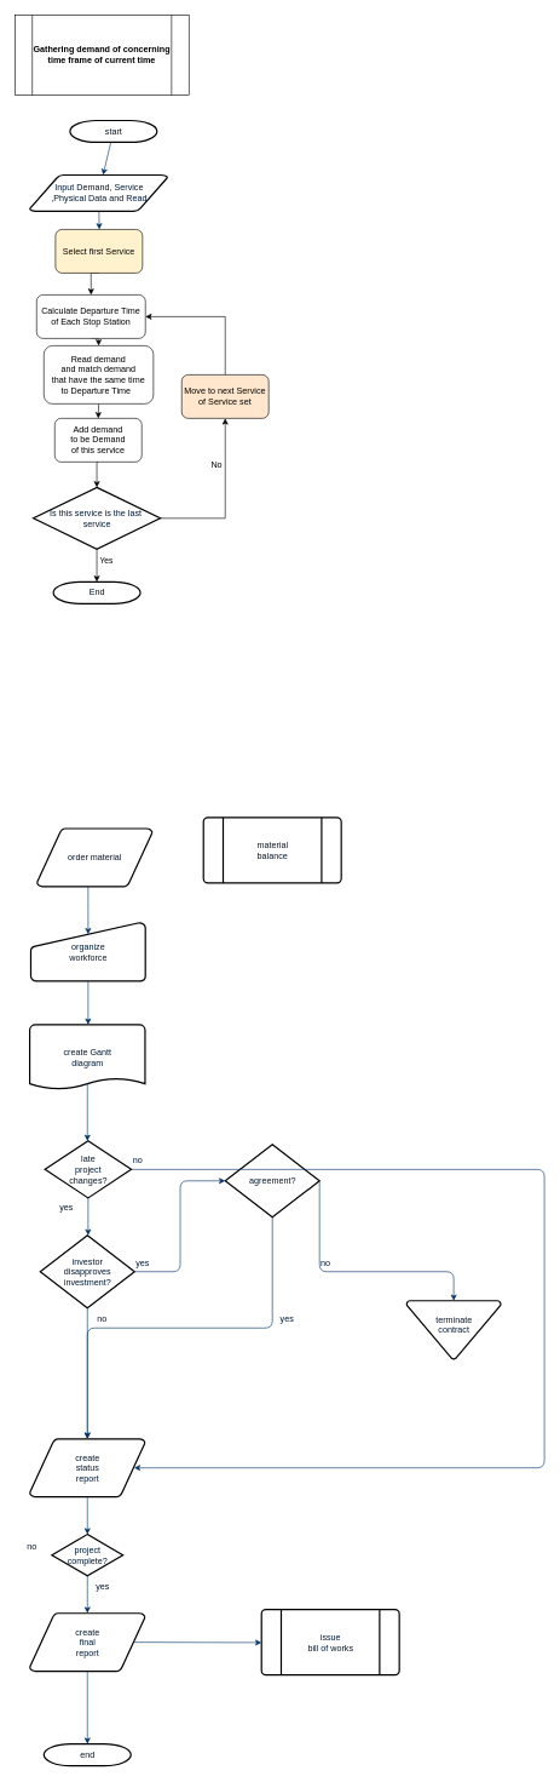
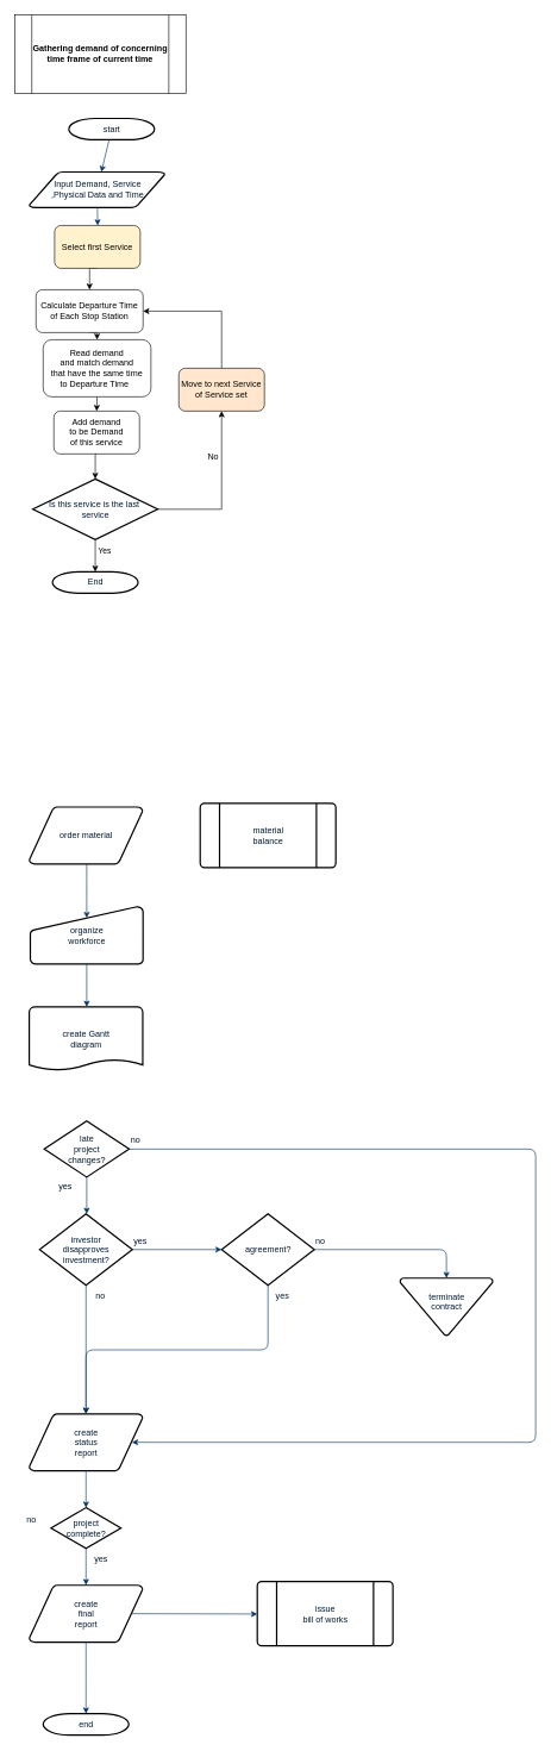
  <mxCell id="0" />
  <mxCell id="1" parent="0" />
  <mxCell id="2" value="start" style="shape=mxgraph.flowchart.terminator;fillColor=#FFFFFF;strokeColor=#000000;strokeWidth=2;gradientColor=none;gradientDirection=north;fontColor=#001933;fontStyle=0;html=1;" parent="1" vertex="1"><mxGeometry x="96" y="165" width="120" height="30" as="geometry" /></mxCell>
- <mxCell id="3" value="Input Demand, Service&lt;br&gt;,Physical Data and Read&lt;br&gt;" style="shape=mxgraph.flowchart.data;fillColor=#FFFFFF;strokeColor=#000000;strokeWidth=2;gradientColor=none;gradientDirection=north;fontColor=#001933;fontStyle=0;html=1;" parent="1" vertex="1"><mxGeometry x="40.5" y="240" width="190" height="50" as="geometry" /></mxCell>
+ <mxCell id="3" value="Input Demand, Service&lt;br&gt;,Physical Data and Time&lt;br&gt;" style="shape=mxgraph.flowchart.data;fillColor=#FFFFFF;strokeColor=#000000;strokeWidth=2;gradientColor=none;gradientDirection=north;fontColor=#001933;fontStyle=0;html=1;" parent="1" vertex="1"><mxGeometry x="40.5" y="240" width="190" height="50" as="geometry" /></mxCell>
  <mxCell id="4" style="fontColor=#001933;fontStyle=1;strokeColor=#003366;strokeWidth=1;html=1;" parent="1" source="2" target="3" edge="1"><mxGeometry relative="1" as="geometry" /></mxCell>
  <mxCell id="5" style="fontColor=#001933;fontStyle=1;strokeColor=#003366;strokeWidth=1;html=1;" parent="1" source="3" edge="1"><mxGeometry relative="1" as="geometry"><mxPoint x="136.381" y="315" as="targetPoint" /></mxGeometry></mxCell>
- <mxCell id="6" value="order material" style="shape=mxgraph.flowchart.data;fillColor=#FFFFFF;strokeColor=#000000;strokeWidth=2;gradientColor=none;gradientDirection=north;fontColor=#001933;fontStyle=0;html=1;" parent="1" vertex="1"><mxGeometry x="50.5" y="1139.5" width="159" height="80" as="geometry" /></mxCell>
+ <mxCell id="6" value="order material" style="shape=mxgraph.flowchart.data;fillColor=#FFFFFF;strokeColor=#000000;strokeWidth=2;gradientColor=none;gradientDirection=north;fontColor=#001933;fontStyle=0;html=1;" parent="1" vertex="1"><mxGeometry x="40.5" y="1129.5" width="159" height="80" as="geometry" /></mxCell>
  <mxCell id="7" value="material&#10;balance" style="shape=mxgraph.flowchart.predefined_process;fillColor=#FFFFFF;strokeColor=#000000;strokeWidth=2;gradientColor=none;gradientDirection=north;fontColor=#001933;fontStyle=0;html=1;" parent="1" vertex="1"><mxGeometry x="280" y="1124.5" width="190" height="90" as="geometry" /></mxCell>
  <mxCell id="8" value="organize &#10;workforce" style="shape=mxgraph.flowchart.manual_input;fillColor=#FFFFFF;strokeColor=#000000;strokeWidth=2;gradientColor=none;gradientDirection=north;fontColor=#001933;fontStyle=0;html=1;" parent="1" vertex="1"><mxGeometry x="42" y="1269.5" width="158" height="80" as="geometry" /></mxCell>
  <mxCell id="9" value="" style="edgeStyle=elbowEdgeStyle;elbow=horizontal;entryX=0.5;entryY=0.195;entryPerimeter=0;fontColor=#001933;fontStyle=1;strokeColor=#003366;strokeWidth=1;html=1;" parent="1" source="6" target="8" edge="1"><mxGeometry x="-8" y="549.5" width="100" height="100" as="geometry"><mxPoint x="-200" y="589.5" as="sourcePoint" /><mxPoint x="-100" y="489.5" as="targetPoint" /></mxGeometry></mxCell>
  <mxCell id="10" value="create Gantt&#10;diagram" style="shape=mxgraph.flowchart.document;fillColor=#FFFFFF;strokeColor=#000000;strokeWidth=2;gradientColor=none;gradientDirection=north;fontColor=#001933;fontStyle=0;html=1;" parent="1" vertex="1"><mxGeometry x="40.5" y="1409.5" width="159" height="90" as="geometry" /></mxCell>
  <mxCell id="11" value="" style="edgeStyle=elbowEdgeStyle;elbow=horizontal;exitX=0.5;exitY=1;exitPerimeter=0;fontColor=#001933;fontStyle=1;strokeColor=#003366;strokeWidth=1;html=1;" parent="1" source="8" target="10" edge="1"><mxGeometry x="-8" y="549.5" width="100" height="100" as="geometry"><mxPoint x="-200" y="589.5" as="sourcePoint" /><mxPoint x="-100" y="489.5" as="targetPoint" /></mxGeometry></mxCell>
  <mxCell id="12" value="late&#10;project&#10;changes?" style="shape=mxgraph.flowchart.decision;fillColor=#FFFFFF;strokeColor=#000000;strokeWidth=2;gradientColor=none;gradientDirection=north;fontColor=#001933;fontStyle=0;html=1;" parent="1" vertex="1"><mxGeometry x="61.5" y="1569.5" width="119" height="78.5" as="geometry" /></mxCell>
- <mxCell id="13" value="" style="edgeStyle=elbowEdgeStyle;elbow=horizontal;exitX=0.5;exitY=0.9;exitPerimeter=0;fontColor=#001933;fontStyle=1;strokeColor=#003366;strokeWidth=1;html=1;" parent="1" source="10" target="12" edge="1"><mxGeometry x="-8" y="549.5" width="100" height="100" as="geometry"><mxPoint x="-200" y="589.5" as="sourcePoint" /><mxPoint x="-100" y="489.5" as="targetPoint" /></mxGeometry></mxCell>
  <mxCell id="14" value="yes" style="text;fontColor=#001933;fontStyle=0;html=1;strokeColor=none;gradientColor=none;fillColor=none;strokeWidth=2;" parent="1" vertex="1"><mxGeometry x="80" y="1648" width="40" height="26" as="geometry" /></mxCell>
  <mxCell id="15" value="investor&#10;disapproves&#10; investment?" style="shape=mxgraph.flowchart.decision;fillColor=#FFFFFF;strokeColor=#000000;strokeWidth=2;gradientColor=none;gradientDirection=north;fontColor=#001933;fontStyle=0;html=1;" parent="1" vertex="1"><mxGeometry x="55" y="1699.5" width="130" height="100" as="geometry" /></mxCell>
- <mxCell id="16" value="agreement?" style="shape=mxgraph.flowchart.decision;fillColor=#FFFFFF;strokeColor=#000000;strokeWidth=2;gradientColor=none;gradientDirection=north;fontColor=#001933;fontStyle=0;html=1;" parent="1" vertex="1"><mxGeometry x="310" y="1574.5" width="130" height="100" as="geometry" /></mxCell>
+ <mxCell id="16" value="agreement?" style="shape=mxgraph.flowchart.decision;fillColor=#FFFFFF;strokeColor=#000000;strokeWidth=2;gradientColor=none;gradientDirection=north;fontColor=#001933;fontStyle=0;html=1;" parent="1" vertex="1"><mxGeometry x="310" y="1699.5" width="130" height="100" as="geometry" /></mxCell>
  <mxCell id="17" value="" style="edgeStyle=elbowEdgeStyle;elbow=horizontal;exitX=0.5;exitY=1;exitPerimeter=0;fontColor=#001933;fontStyle=1;strokeColor=#003366;strokeWidth=1;html=1;" parent="1" source="12" target="15" edge="1"><mxGeometry x="-8" y="549.5" width="100" height="100" as="geometry"><mxPoint x="-200" y="589.5" as="sourcePoint" /><mxPoint x="-100" y="489.5" as="targetPoint" /></mxGeometry></mxCell>
  <mxCell id="18" value="" style="edgeStyle=elbowEdgeStyle;elbow=horizontal;exitX=1;exitY=0.5;exitPerimeter=0;entryX=0;entryY=0.5;entryPerimeter=0;fontColor=#001933;fontStyle=1;strokeColor=#003366;strokeWidth=1;html=1;" parent="1" source="15" target="16" edge="1"><mxGeometry x="-8" y="549.5" width="100" height="100" as="geometry"><mxPoint x="-200" y="589.5" as="sourcePoint" /><mxPoint x="-100" y="489.5" as="targetPoint" /></mxGeometry></mxCell>
  <mxCell id="19" value="terminate&#10;contract&#10;" style="shape=mxgraph.flowchart.merge_or_storage;fillColor=#FFFFFF;strokeColor=#000000;strokeWidth=2;gradientColor=none;gradientDirection=north;fontColor=#001933;fontStyle=0;html=1;" parent="1" vertex="1"><mxGeometry x="560" y="1789.5" width="130" height="80.5" as="geometry" /></mxCell>
  <mxCell id="20" value="" style="edgeStyle=elbowEdgeStyle;elbow=vertical;exitX=1;exitY=0.5;exitPerimeter=0;entryX=0.5;entryY=0;entryPerimeter=0;fontColor=#001933;fontStyle=1;strokeColor=#003366;strokeWidth=1;html=1;" parent="1" source="16" target="19" edge="1"><mxGeometry x="-8" y="549.5" width="100" height="100" as="geometry"><mxPoint x="-200" y="589.5" as="sourcePoint" /><mxPoint x="-100" y="489.5" as="targetPoint" /><Array as="points"><mxPoint x="540" y="1749.5" /></Array></mxGeometry></mxCell>
  <mxCell id="21" value="create&#10;status&#10;report" style="shape=mxgraph.flowchart.data;fillColor=#FFFFFF;strokeColor=#000000;strokeWidth=2;gradientColor=none;gradientDirection=north;fontColor=#001933;fontStyle=0;html=1;" parent="1" vertex="1"><mxGeometry x="40.5" y="1979.5" width="159" height="80" as="geometry" /></mxCell>
  <mxCell id="22" value="" style="edgeStyle=elbowEdgeStyle;elbow=vertical;exitX=0.5;exitY=1;exitPerimeter=0;fontColor=#001933;fontStyle=1;strokeColor=#003366;strokeWidth=1;html=1;" parent="1" source="15" target="21" edge="1"><mxGeometry x="-8" y="549.5" width="100" height="100" as="geometry"><mxPoint x="-200" y="589.5" as="sourcePoint" /><mxPoint x="-100" y="489.5" as="targetPoint" /></mxGeometry></mxCell>
  <mxCell id="23" value="" style="edgeStyle=elbowEdgeStyle;elbow=vertical;exitX=0.5;exitY=1;exitPerimeter=0;entryX=0.5;entryY=0;entryPerimeter=0;fontColor=#001933;fontStyle=1;strokeColor=#003366;strokeWidth=1;html=1;" parent="1" source="16" target="21" edge="1"><mxGeometry x="-8" y="549.5" width="100" height="100" as="geometry"><mxPoint x="-200" y="589.5" as="sourcePoint" /><mxPoint x="-100" y="489.5" as="targetPoint" /></mxGeometry></mxCell>
  <mxCell id="24" value="project&#10;complete?" style="shape=mxgraph.flowchart.decision;fillColor=#FFFFFF;strokeColor=#000000;strokeWidth=2;gradientColor=none;gradientDirection=north;fontColor=#001933;fontStyle=0;html=1;" parent="1" vertex="1"><mxGeometry x="71" y="2111" width="98" height="57" as="geometry" /></mxCell>
  <mxCell id="25" value="create&#10;final&#10;report" style="shape=mxgraph.flowchart.data;fillColor=#FFFFFF;strokeColor=#000000;strokeWidth=2;gradientColor=none;gradientDirection=north;fontColor=#001933;fontStyle=0;html=1;" parent="1" vertex="1"><mxGeometry x="40.5" y="2219.5" width="159" height="80" as="geometry" /></mxCell>
  <mxCell id="26" value="issue&#10;bill of works" style="shape=mxgraph.flowchart.predefined_process;fillColor=#FFFFFF;strokeColor=#000000;strokeWidth=2;gradientColor=none;gradientDirection=north;fontColor=#001933;fontStyle=0;html=1;" parent="1" vertex="1"><mxGeometry x="360" y="2214.5" width="190" height="90" as="geometry" /></mxCell>
  <mxCell id="27" value="end" style="shape=mxgraph.flowchart.terminator;fillColor=#FFFFFF;strokeColor=#000000;strokeWidth=2;gradientColor=none;gradientDirection=north;fontColor=#001933;fontStyle=0;html=1;" parent="1" vertex="1"><mxGeometry x="60" y="2399.5" width="120" height="30" as="geometry" /></mxCell>
  <mxCell id="28" value="" style="edgeStyle=elbowEdgeStyle;elbow=vertical;exitX=0.5;exitY=1;exitPerimeter=0;entryX=0.5;entryY=0;entryPerimeter=0;fontColor=#001933;fontStyle=1;strokeColor=#003366;strokeWidth=1;html=1;" parent="1" source="21" target="24" edge="1"><mxGeometry x="-8" y="549.5" width="100" height="100" as="geometry"><mxPoint x="-200" y="589.5" as="sourcePoint" /><mxPoint x="-100" y="489.5" as="targetPoint" /></mxGeometry></mxCell>
  <mxCell id="29" value="" style="edgeStyle=elbowEdgeStyle;elbow=vertical;exitX=0.5;exitY=1;exitPerimeter=0;entryX=0.5;entryY=0;entryPerimeter=0;fontColor=#001933;fontStyle=1;strokeColor=#003366;strokeWidth=1;html=1;" parent="1" source="24" target="25" edge="1"><mxGeometry x="-8" y="549.5" width="100" height="100" as="geometry"><mxPoint x="-200" y="589.5" as="sourcePoint" /><mxPoint x="-100" y="489.5" as="targetPoint" /></mxGeometry></mxCell>
  <mxCell id="30" value="" style="edgeStyle=elbowEdgeStyle;elbow=vertical;exitX=0.5;exitY=1;exitPerimeter=0;entryX=0.5;entryY=0;entryPerimeter=0;fontColor=#001933;fontStyle=1;strokeColor=#003366;strokeWidth=1;html=1;" parent="1" source="25" target="27" edge="1"><mxGeometry x="-8" y="549.5" width="100" height="100" as="geometry"><mxPoint x="-200" y="589.5" as="sourcePoint" /><mxPoint x="-100" y="489.5" as="targetPoint" /></mxGeometry></mxCell>
  <mxCell id="31" value="" style="edgeStyle=elbowEdgeStyle;elbow=vertical;exitX=0.905;exitY=0.5;exitPerimeter=0;entryX=0;entryY=0.5;entryPerimeter=0;fontColor=#001933;fontStyle=1;strokeColor=#003366;strokeWidth=1;html=1;" parent="1" source="25" target="26" edge="1"><mxGeometry x="-8" y="549.5" width="100" height="100" as="geometry"><mxPoint x="-200" y="589.5" as="sourcePoint" /><mxPoint x="-100" y="489.5" as="targetPoint" /></mxGeometry></mxCell>
  <mxCell id="32" value="" style="edgeStyle=elbowEdgeStyle;elbow=horizontal;exitX=1;exitY=0.5;exitPerimeter=0;entryX=0.905;entryY=0.5;entryPerimeter=0;fontColor=#001933;fontStyle=1;strokeColor=#003366;strokeWidth=1;html=1;" parent="1" source="12" target="21" edge="1"><mxGeometry x="-8" y="549.5" width="100" height="100" as="geometry"><mxPoint x="-200" y="589.5" as="sourcePoint" /><mxPoint x="-100" y="489.5" as="targetPoint" /><Array as="points"><mxPoint x="750" y="1809.5" /></Array></mxGeometry></mxCell>
  <mxCell id="33" value="no" style="text;fontColor=#001933;fontStyle=0;html=1;strokeColor=none;gradientColor=none;fillColor=none;strokeWidth=2;" parent="1" vertex="1"><mxGeometry x="180.5" y="1582.75" width="40" height="26" as="geometry" /></mxCell>
  <mxCell id="34" value="yes" style="text;fontColor=#001933;fontStyle=0;html=1;strokeColor=none;gradientColor=none;fillColor=none;strokeWidth=2;" parent="1" vertex="1"><mxGeometry x="185" y="1723.5" width="40" height="26" as="geometry" /></mxCell>
  <mxCell id="35" value="no" style="text;fontColor=#001933;fontStyle=0;html=1;strokeColor=none;gradientColor=none;fillColor=none;strokeWidth=2;align=center;" parent="1" vertex="1"><mxGeometry x="120" y="1799.5" width="40" height="26" as="geometry" /></mxCell>
  <mxCell id="36" value="yes" style="text;fontColor=#001933;fontStyle=0;html=1;strokeColor=none;gradientColor=none;fillColor=none;strokeWidth=2;align=center;" parent="1" vertex="1"><mxGeometry x="375" y="1799.5" width="40" height="26" as="geometry" /></mxCell>
  <mxCell id="37" value="no" style="text;fontColor=#001933;fontStyle=0;html=1;strokeColor=none;gradientColor=none;fillColor=none;strokeWidth=2;" parent="1" vertex="1"><mxGeometry x="440" y="1723.5" width="40" height="26" as="geometry" /></mxCell>
  <mxCell id="38" value="yes" style="text;fontColor=#001933;fontStyle=0;html=1;strokeColor=none;gradientColor=none;fillColor=none;strokeWidth=2;align=center;" parent="1" vertex="1"><mxGeometry x="121" y="2169.5" width="40" height="26" as="geometry" /></mxCell>
  <mxCell id="39" value="no" style="text;fontColor=#001933;fontStyle=0;html=1;strokeColor=none;gradientColor=none;fillColor=none;strokeWidth=2;" parent="1" vertex="1"><mxGeometry x="35" y="2113.5" width="40" height="26" as="geometry" /></mxCell>
  <mxCell id="40" value="&lt;b&gt;Gathering demand of concerning time frame of current time&lt;/b&gt;" style="shape=process;whiteSpace=wrap;html=1;backgroundOutline=1;" vertex="1" parent="1"><mxGeometry x="20" y="20" width="240" height="110" as="geometry" /></mxCell>
  <mxCell id="41" style="edgeStyle=orthogonalEdgeStyle;rounded=0;orthogonalLoop=1;jettySize=auto;html=1;exitX=0.5;exitY=1;exitDx=0;exitDy=0;entryX=0.5;entryY=0;entryDx=0;entryDy=0;" edge="1" parent="1" source="42" target="48"><mxGeometry relative="1" as="geometry" /></mxCell>
  <mxCell id="42" value="Select first Service" style="rounded=1;whiteSpace=wrap;html=1;fillColor=#fff2cc;" vertex="1" parent="1"><mxGeometry x="76" y="315" width="120" height="60" as="geometry" /></mxCell>
  <mxCell id="43" style="edgeStyle=orthogonalEdgeStyle;rounded=0;orthogonalLoop=1;jettySize=auto;html=1;exitX=1;exitY=0.5;exitDx=0;exitDy=0;exitPerimeter=0;entryX=0.5;entryY=1;entryDx=0;entryDy=0;" edge="1" parent="1" source="46" target="54"><mxGeometry relative="1" as="geometry" /></mxCell>
  <mxCell id="44" value="No" style="text;html=1;resizable=0;points=[];align=center;verticalAlign=middle;labelBackgroundColor=#ffffff;" vertex="1" connectable="0" parent="43"><mxGeometry x="-0.276" y="36" relative="1" as="geometry"><mxPoint x="-5" y="-37" as="offset" /></mxGeometry></mxCell>
  <mxCell id="45" value="Yes" style="edgeStyle=orthogonalEdgeStyle;rounded=0;orthogonalLoop=1;jettySize=auto;html=1;exitX=0.5;exitY=1;exitDx=0;exitDy=0;exitPerimeter=0;entryX=0.5;entryY=0;entryDx=0;entryDy=0;entryPerimeter=0;" edge="1" parent="1" source="46" target="55"><mxGeometry x="0.064" y="15" relative="1" as="geometry"><mxPoint x="-2" y="-8" as="offset" /></mxGeometry></mxCell>
  <mxCell id="46" value="Is this service is the last&amp;nbsp;&lt;br&gt;service&lt;br&gt;" style="shape=mxgraph.flowchart.decision;fillColor=#FFFFFF;strokeColor=#000000;strokeWidth=2;gradientColor=none;gradientDirection=north;fontColor=#001933;fontStyle=0;html=1;" vertex="1" parent="1"><mxGeometry x="45.5" y="670" width="175" height="85" as="geometry" /></mxCell>
  <mxCell id="47" style="edgeStyle=orthogonalEdgeStyle;rounded=0;orthogonalLoop=1;jettySize=auto;html=1;exitX=0.5;exitY=1;exitDx=0;exitDy=0;entryX=0.5;entryY=0;entryDx=0;entryDy=0;" edge="1" parent="1" source="48" target="50"><mxGeometry relative="1" as="geometry" /></mxCell>
  <mxCell id="48" value="Calculate Departure Time of Each Stop Station" style="rounded=1;whiteSpace=wrap;html=1;" vertex="1" parent="1"><mxGeometry x="50" y="405" width="150" height="60" as="geometry" /></mxCell>
  <mxCell id="49" style="edgeStyle=orthogonalEdgeStyle;rounded=0;orthogonalLoop=1;jettySize=auto;html=1;exitX=0.5;exitY=1;exitDx=0;exitDy=0;entryX=0.5;entryY=0;entryDx=0;entryDy=0;" edge="1" parent="1" source="50" target="52"><mxGeometry relative="1" as="geometry" /></mxCell>
  <mxCell id="50" value="Read demand &lt;br&gt;and match demand &lt;br&gt;that have the same time &lt;br&gt;to Departure Time&amp;nbsp;&amp;nbsp;" style="rounded=1;whiteSpace=wrap;html=1;" vertex="1" parent="1"><mxGeometry x="60" y="475" width="151" height="80" as="geometry" /></mxCell>
  <mxCell id="51" style="edgeStyle=orthogonalEdgeStyle;rounded=0;orthogonalLoop=1;jettySize=auto;html=1;exitX=0.5;exitY=1;exitDx=0;exitDy=0;entryX=0.5;entryY=0;entryDx=0;entryDy=0;entryPerimeter=0;" edge="1" parent="1" source="52" target="46"><mxGeometry relative="1" as="geometry" /></mxCell>
  <mxCell id="52" value="Add demand&lt;br&gt;to be Demand&lt;br&gt;of this service&lt;br&gt;" style="rounded=1;whiteSpace=wrap;html=1;" vertex="1" parent="1"><mxGeometry x="75" y="575" width="120" height="60" as="geometry" /></mxCell>
  <mxCell id="53" style="edgeStyle=orthogonalEdgeStyle;rounded=0;orthogonalLoop=1;jettySize=auto;html=1;exitX=0.5;exitY=0;exitDx=0;exitDy=0;entryX=1;entryY=0.5;entryDx=0;entryDy=0;" edge="1" parent="1" source="54" target="48"><mxGeometry relative="1" as="geometry" /></mxCell>
  <mxCell id="54" value="Move to next Service of Service set" style="rounded=1;whiteSpace=wrap;html=1;fillColor=#ffe6cc;" vertex="1" parent="1"><mxGeometry x="250" y="515" width="120" height="60" as="geometry" /></mxCell>
  <mxCell id="55" value="End" style="shape=mxgraph.flowchart.terminator;fillColor=#FFFFFF;strokeColor=#000000;strokeWidth=2;gradientColor=none;gradientDirection=north;fontColor=#001933;fontStyle=0;html=1;" vertex="1" parent="1"><mxGeometry x="73" y="800" width="120" height="30" as="geometry" /></mxCell>
